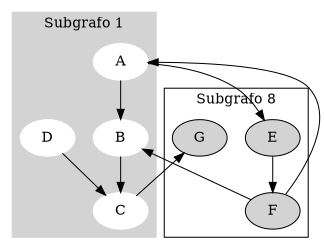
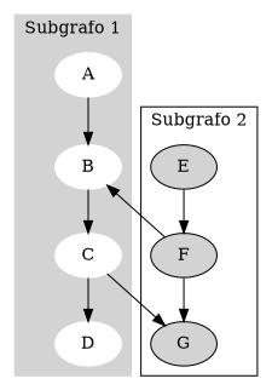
  digraph {
    node [color=white style=filled]
    A
    B
    C
    D
    E [color=""]
    F [color=""]
    G [color=""]
    subgraph cluster_1 {
      color=lightgrey
      label="Subgrafo 1"
      style=filled
      A
      B
      C
      D
    }
    subgraph cluster_2 {
-     label="Subgrafo 8"
+     label="Subgrafo 2"
      E
      F
      G
    }
    A -> B
-   A -> E
    B -> C
-   D -> C
+   C -> D
    C -> G
    E -> F
    F -> B
-   F -> A
+   F -> G
  }
